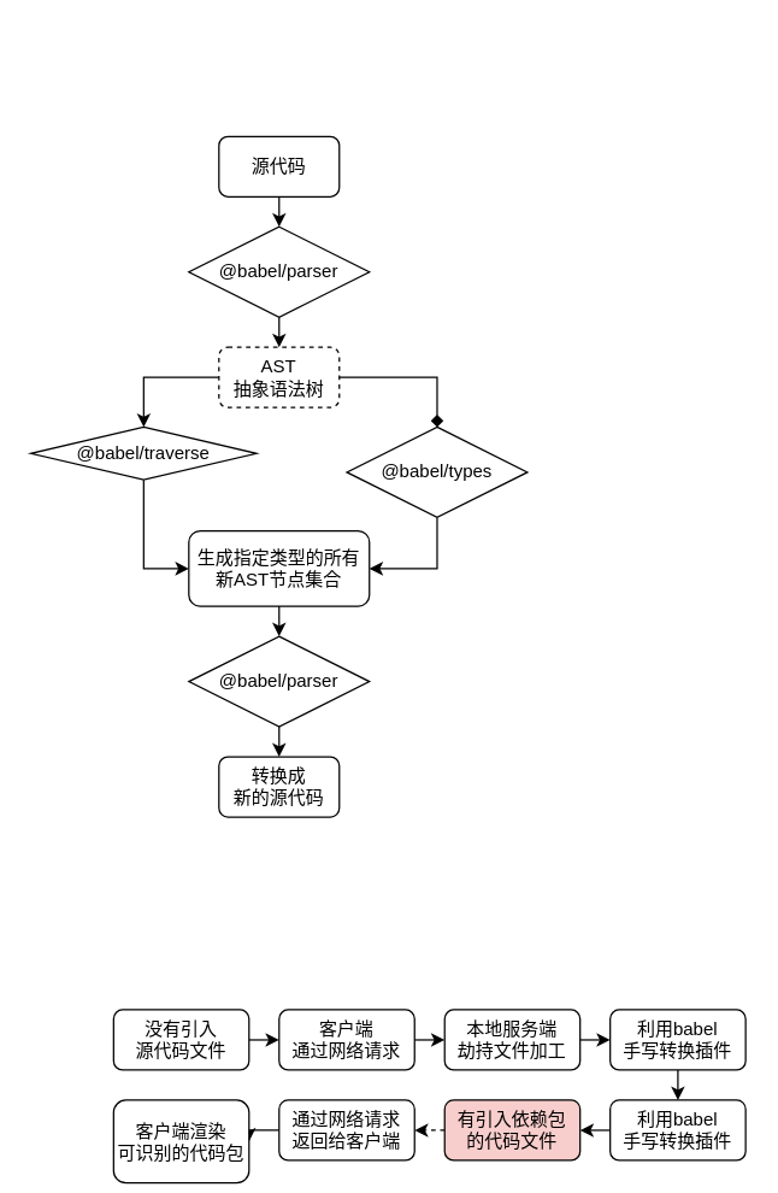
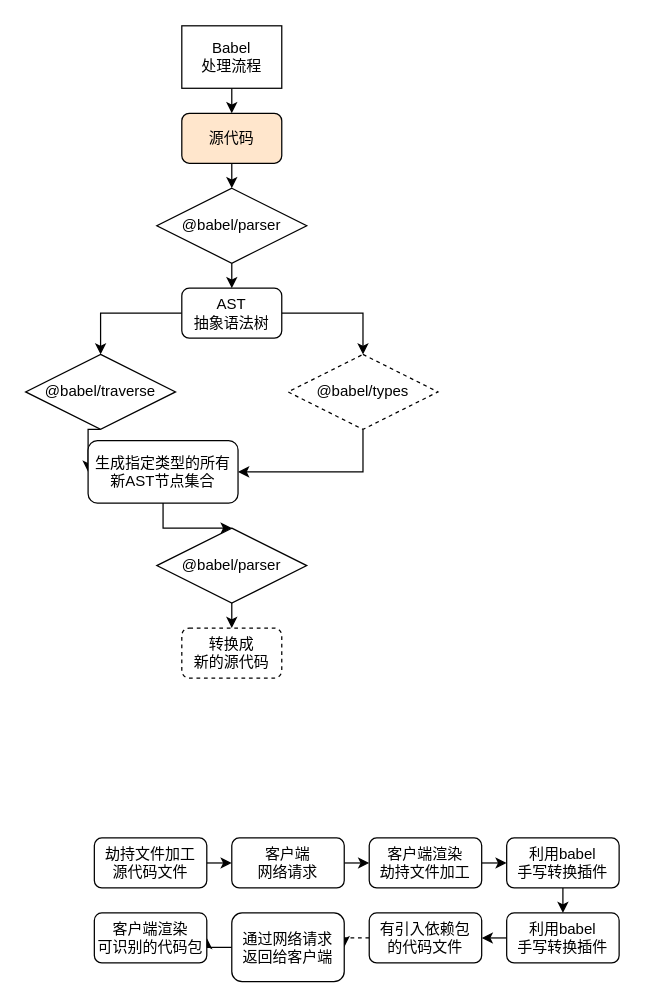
  <mxCell id="0" />
  <mxCell id="1" parent="0" />
  <mxCell id="2" style="edgeStyle=orthogonalEdgeStyle;rounded=0;orthogonalLoop=1;jettySize=auto;html=1;exitX=0.5;exitY=1;exitDx=0;exitDy=0;entryX=0.5;entryY=0;entryDx=0;entryDy=0;" edge="1" parent="1" source="3" target="10"><mxGeometry relative="1" as="geometry" /></mxCell>
- <mxCell id="3" value="源代码" style="rounded=1;whiteSpace=wrap;html=1;" vertex="1" parent="1"><mxGeometry x="145" y="90" width="80" height="40" as="geometry" /></mxCell>
- <mxCell id="6" style="edgeStyle=orthogonalEdgeStyle;rounded=0;orthogonalLoop=1;jettySize=auto;html=1;exitX=1;exitY=0.5;exitDx=0;exitDy=0;entryX=0.5;entryY=0;entryDx=0;entryDy=0;endArrow=diamond;" edge="1" parent="1" source="8" target="14"><mxGeometry relative="1" as="geometry" /></mxCell>
+ <mxCell id="3" value="源代码" style="rounded=1;whiteSpace=wrap;html=1;fillColor=#ffe6cc;" vertex="1" parent="1"><mxGeometry x="145" y="90" width="80" height="40" as="geometry" /></mxCell>
+ <mxCell id="4" style="edgeStyle=orthogonalEdgeStyle;rounded=0;orthogonalLoop=1;jettySize=auto;html=1;exitX=0.5;exitY=1;exitDx=0;exitDy=0;entryX=0.5;entryY=0;entryDx=0;entryDy=0;" edge="1" parent="1" source="5" target="3"><mxGeometry relative="1" as="geometry" /></mxCell>
+ <mxCell id="5" value="Babel&lt;br&gt;处理流程" style="whiteSpace=wrap;html=1;" vertex="1" parent="1"><mxGeometry x="145" y="20" width="80" height="50" as="geometry" /></mxCell>
+ <mxCell id="6" style="edgeStyle=orthogonalEdgeStyle;rounded=0;orthogonalLoop=1;jettySize=auto;html=1;exitX=1;exitY=0.5;exitDx=0;exitDy=0;entryX=0.5;entryY=0;entryDx=0;entryDy=0;" edge="1" parent="1" source="8" target="14"><mxGeometry relative="1" as="geometry" /></mxCell>
  <mxCell id="7" style="edgeStyle=orthogonalEdgeStyle;rounded=0;orthogonalLoop=1;jettySize=auto;html=1;exitX=0;exitY=0.5;exitDx=0;exitDy=0;entryX=0.5;entryY=0;entryDx=0;entryDy=0;" edge="1" parent="1" source="8" target="12"><mxGeometry relative="1" as="geometry" /></mxCell>
- <mxCell id="8" value="AST&lt;br&gt;抽象语法树" style="rounded=1;whiteSpace=wrap;html=1;dashed=1;" vertex="1" parent="1"><mxGeometry x="145" y="230" width="80" height="40" as="geometry" /></mxCell>
+ <mxCell id="8" value="AST&lt;br&gt;抽象语法树" style="rounded=1;whiteSpace=wrap;html=1;" vertex="1" parent="1"><mxGeometry x="145" y="230" width="80" height="40" as="geometry" /></mxCell>
  <mxCell id="9" style="edgeStyle=orthogonalEdgeStyle;rounded=0;orthogonalLoop=1;jettySize=auto;html=1;exitX=0.5;exitY=1;exitDx=0;exitDy=0;entryX=0.5;entryY=0;entryDx=0;entryDy=0;" edge="1" parent="1" source="10" target="8"><mxGeometry relative="1" as="geometry" /></mxCell>
  <mxCell id="10" value="@babel/parser" style="rhombus;whiteSpace=wrap;html=1;" vertex="1" parent="1"><mxGeometry x="125" y="150" width="120" height="60" as="geometry" /></mxCell>
  <mxCell id="11" style="edgeStyle=orthogonalEdgeStyle;rounded=0;orthogonalLoop=1;jettySize=auto;html=1;exitX=0.5;exitY=1;exitDx=0;exitDy=0;entryX=0;entryY=0.5;entryDx=0;entryDy=0;" edge="1" parent="1" source="12" target="16"><mxGeometry relative="1" as="geometry" /></mxCell>
- <mxCell id="12" value="@babel/traverse" style="rhombus;whiteSpace=wrap;html=1;" vertex="1" parent="1"><mxGeometry x="20" y="283" width="150" height="35" as="geometry" /></mxCell>
+ <mxCell id="12" value="@babel/traverse" style="rhombus;whiteSpace=wrap;html=1;" vertex="1" parent="1"><mxGeometry x="20" y="283" width="120" height="60" as="geometry" /></mxCell>
  <mxCell id="13" style="edgeStyle=orthogonalEdgeStyle;rounded=0;orthogonalLoop=1;jettySize=auto;html=1;exitX=0.5;exitY=1;exitDx=0;exitDy=0;entryX=1;entryY=0.5;entryDx=0;entryDy=0;" edge="1" parent="1" source="14" target="16"><mxGeometry relative="1" as="geometry" /></mxCell>
- <mxCell id="14" value="@babel/types" style="rhombus;whiteSpace=wrap;html=1;" vertex="1" parent="1"><mxGeometry x="230" y="283" width="120" height="60" as="geometry" /></mxCell>
+ <mxCell id="14" value="@babel/types" style="rhombus;whiteSpace=wrap;html=1;dashed=1;" vertex="1" parent="1"><mxGeometry x="230" y="283" width="120" height="60" as="geometry" /></mxCell>
  <mxCell id="15" style="edgeStyle=orthogonalEdgeStyle;rounded=0;orthogonalLoop=1;jettySize=auto;html=1;exitX=0.5;exitY=1;exitDx=0;exitDy=0;entryX=0.5;entryY=0;entryDx=0;entryDy=0;" edge="1" parent="1" source="16" target="18"><mxGeometry relative="1" as="geometry" /></mxCell>
- <mxCell id="16" value="生成指定类型的所有新AST节点集合" style="rounded=1;whiteSpace=wrap;html=1;" vertex="1" parent="1"><mxGeometry x="125" y="352" width="120" height="50" as="geometry" /></mxCell>
+ <mxCell id="16" value="生成指定类型的所有新AST节点集合" style="rounded=1;whiteSpace=wrap;html=1;" vertex="1" parent="1"><mxGeometry x="70" y="352" width="120" height="50" as="geometry" /></mxCell>
  <mxCell id="17" style="edgeStyle=orthogonalEdgeStyle;rounded=0;orthogonalLoop=1;jettySize=auto;html=1;exitX=0.5;exitY=1;exitDx=0;exitDy=0;entryX=0.5;entryY=0;entryDx=0;entryDy=0;" edge="1" parent="1" source="18" target="19"><mxGeometry relative="1" as="geometry" /></mxCell>
  <mxCell id="18" value="@babel/parser" style="rhombus;whiteSpace=wrap;html=1;" vertex="1" parent="1"><mxGeometry x="125" y="422" width="120" height="60" as="geometry" /></mxCell>
- <mxCell id="19" value="转换成&lt;br&gt;新的源代码" style="rounded=1;whiteSpace=wrap;html=1;" vertex="1" parent="1"><mxGeometry x="145" y="502" width="80" height="40" as="geometry" /></mxCell>
+ <mxCell id="19" value="转换成&lt;br&gt;新的源代码" style="rounded=1;whiteSpace=wrap;html=1;dashed=1;" vertex="1" parent="1"><mxGeometry x="145" y="502" width="80" height="40" as="geometry" /></mxCell>
  <mxCell id="20" style="edgeStyle=orthogonalEdgeStyle;rounded=0;orthogonalLoop=1;jettySize=auto;html=1;exitX=1;exitY=0.5;exitDx=0;exitDy=0;entryX=0;entryY=0.5;entryDx=0;entryDy=0;" edge="1" parent="1" source="21" target="23"><mxGeometry relative="1" as="geometry" /></mxCell>
- <mxCell id="21" value="客户端&lt;br&gt;通过网络请求" style="rounded=1;whiteSpace=wrap;html=1;" vertex="1" parent="1"><mxGeometry x="185" y="670" width="90" height="40" as="geometry" /></mxCell>
+ <mxCell id="21" value="客户端&lt;br&gt;网络请求" style="rounded=1;whiteSpace=wrap;html=1;" vertex="1" parent="1"><mxGeometry x="185" y="670" width="90" height="40" as="geometry" /></mxCell>
  <mxCell id="22" style="edgeStyle=orthogonalEdgeStyle;rounded=0;orthogonalLoop=1;jettySize=auto;html=1;exitX=1;exitY=0.5;exitDx=0;exitDy=0;entryX=0;entryY=0.5;entryDx=0;entryDy=0;" edge="1" parent="1" source="23" target="25"><mxGeometry relative="1" as="geometry" /></mxCell>
- <mxCell id="23" value="本地服务端&lt;br&gt;劫持文件加工" style="rounded=1;whiteSpace=wrap;html=1;" vertex="1" parent="1"><mxGeometry x="295" y="670" width="90" height="40" as="geometry" /></mxCell>
+ <mxCell id="23" value="客户端渲染&lt;br&gt;劫持文件加工" style="rounded=1;whiteSpace=wrap;html=1;" vertex="1" parent="1"><mxGeometry x="295" y="670" width="90" height="40" as="geometry" /></mxCell>
  <mxCell id="24" style="edgeStyle=orthogonalEdgeStyle;rounded=0;orthogonalLoop=1;jettySize=auto;html=1;exitX=0.5;exitY=1;exitDx=0;exitDy=0;entryX=0.5;entryY=0;entryDx=0;entryDy=0;" edge="1" parent="1" source="25" target="27"><mxGeometry relative="1" as="geometry" /></mxCell>
  <mxCell id="25" value="利用babel&lt;br&gt;手写转换插件" style="rounded=1;whiteSpace=wrap;html=1;" vertex="1" parent="1"><mxGeometry x="405" y="670" width="90" height="40" as="geometry" /></mxCell>
  <mxCell id="26" style="edgeStyle=orthogonalEdgeStyle;rounded=0;orthogonalLoop=1;jettySize=auto;html=1;exitX=0;exitY=0.5;exitDx=0;exitDy=0;entryX=1;entryY=0.5;entryDx=0;entryDy=0;" edge="1" parent="1" source="27" target="31"><mxGeometry relative="1" as="geometry" /></mxCell>
  <mxCell id="27" value="利用babel&lt;br&gt;手写转换插件" style="rounded=1;whiteSpace=wrap;html=1;" vertex="1" parent="1"><mxGeometry x="405" y="730" width="90" height="40" as="geometry" /></mxCell>
  <mxCell id="28" style="edgeStyle=orthogonalEdgeStyle;rounded=0;orthogonalLoop=1;jettySize=auto;html=1;exitX=1;exitY=0.5;exitDx=0;exitDy=0;entryX=0;entryY=0.5;entryDx=0;entryDy=0;" edge="1" parent="1" source="29" target="21"><mxGeometry relative="1" as="geometry" /></mxCell>
- <mxCell id="29" value="没有引入&lt;br&gt;源代码文件" style="rounded=1;whiteSpace=wrap;html=1;" vertex="1" parent="1"><mxGeometry x="75" y="670" width="90" height="40" as="geometry" /></mxCell>
+ <mxCell id="29" value="劫持文件加工&lt;br&gt;源代码文件" style="rounded=1;whiteSpace=wrap;html=1;" vertex="1" parent="1"><mxGeometry x="75" y="670" width="90" height="40" as="geometry" /></mxCell>
  <mxCell id="30" style="edgeStyle=orthogonalEdgeStyle;rounded=0;orthogonalLoop=1;jettySize=auto;html=1;exitX=0;exitY=0.5;exitDx=0;exitDy=0;entryX=1;entryY=0.5;entryDx=0;entryDy=0;dashed=1;" edge="1" parent="1" source="31" target="33"><mxGeometry relative="1" as="geometry" /></mxCell>
- <mxCell id="31" value="有引入依赖包&lt;br&gt;的代码文件" style="rounded=1;whiteSpace=wrap;html=1;fillColor=#f8cecc;" vertex="1" parent="1"><mxGeometry x="295" y="730" width="90" height="40" as="geometry" /></mxCell>
+ <mxCell id="31" value="有引入依赖包&lt;br&gt;的代码文件" style="rounded=1;whiteSpace=wrap;html=1;" vertex="1" parent="1"><mxGeometry x="295" y="730" width="90" height="40" as="geometry" /></mxCell>
  <mxCell id="32" style="edgeStyle=orthogonalEdgeStyle;rounded=0;orthogonalLoop=1;jettySize=auto;html=1;exitX=0;exitY=0.5;exitDx=0;exitDy=0;" edge="1" parent="1" source="33" target="34"><mxGeometry relative="1" as="geometry" /></mxCell>
- <mxCell id="33" value="通过网络请求&lt;br&gt;返回给客户端" style="rounded=1;whiteSpace=wrap;html=1;" vertex="1" parent="1"><mxGeometry x="185" y="730" width="90" height="40" as="geometry" /></mxCell>
- <mxCell id="34" value="客户端渲染&lt;br&gt;可识别的代码包" style="rounded=1;whiteSpace=wrap;html=1;" vertex="1" parent="1"><mxGeometry x="75" y="730" width="90" height="55" as="geometry" /></mxCell>
+ <mxCell id="33" value="通过网络请求&lt;br&gt;返回给客户端" style="rounded=1;whiteSpace=wrap;html=1;" vertex="1" parent="1"><mxGeometry x="185" y="730" width="90" height="55" as="geometry" /></mxCell>
+ <mxCell id="34" value="客户端渲染&lt;br&gt;可识别的代码包" style="rounded=1;whiteSpace=wrap;html=1;" vertex="1" parent="1"><mxGeometry x="75" y="730" width="90" height="40" as="geometry" /></mxCell>
